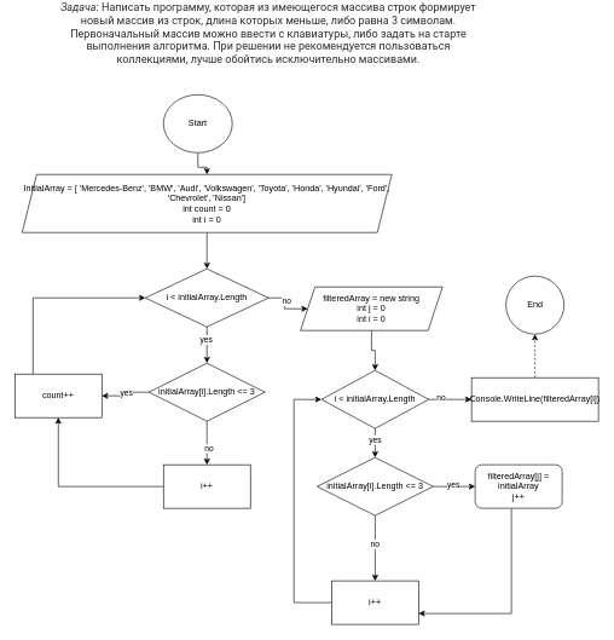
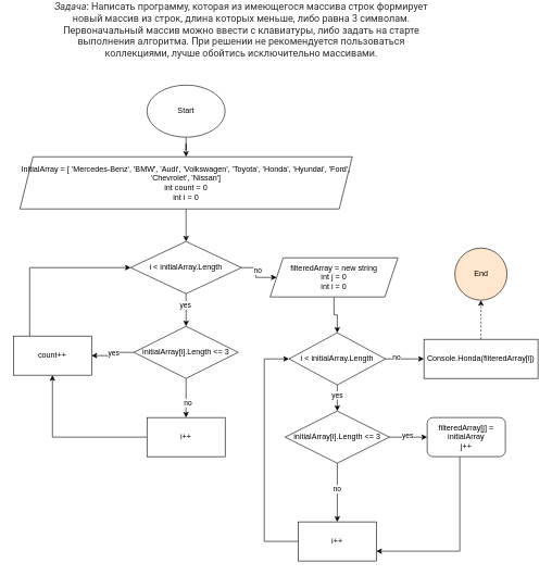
  <mxCell id="0" />
  <mxCell id="1" parent="0" />
  <mxCell id="2" value="" style="edgeStyle=orthogonalEdgeStyle;rounded=0;orthogonalLoop=1;jettySize=auto;html=1;" edge="1" parent="1" source="3" target="5"><mxGeometry relative="1" as="geometry" /></mxCell>
- <mxCell id="3" value="Start" style="ellipse;whiteSpace=wrap;html=1;" vertex="1" parent="1"><mxGeometry x="225" y="120" width="95" height="80" as="geometry" /></mxCell>
+ <mxCell id="3" value="Start" style="ellipse;whiteSpace=wrap;html=1;" vertex="1" parent="1"><mxGeometry x="225" y="120" width="120" height="80" as="geometry" /></mxCell>
  <mxCell id="4" value="" style="edgeStyle=orthogonalEdgeStyle;rounded=0;orthogonalLoop=1;jettySize=auto;html=1;" edge="1" parent="1" source="5" target="10"><mxGeometry relative="1" as="geometry" /></mxCell>
  <mxCell id="5" value="InitialArray = [ 'Mercedes-Benz', 'BMW', 'Audi', 'Volkswagen', 'Toyota', 'Honda', 'Hyundai', 'Ford', 'Chevrolet', 'Nissan']&lt;br&gt;int count = 0&lt;br&gt;int i = 0" style="shape=parallelogram;perimeter=parallelogramPerimeter;whiteSpace=wrap;html=1;fixedSize=1;" vertex="1" parent="1"><mxGeometry x="30" y="230" width="510" height="80" as="geometry" /></mxCell>
  <mxCell id="6" value="" style="edgeStyle=orthogonalEdgeStyle;rounded=0;orthogonalLoop=1;jettySize=auto;html=1;" edge="1" parent="1" source="10" target="12"><mxGeometry relative="1" as="geometry" /></mxCell>
  <mxCell id="7" value="no" style="edgeLabel;html=1;align=center;verticalAlign=middle;resizable=0;points=[];" vertex="1" connectable="0" parent="6"><mxGeometry x="-0.237" y="2" relative="1" as="geometry"><mxPoint as="offset" /></mxGeometry></mxCell>
  <mxCell id="8" value="" style="edgeStyle=orthogonalEdgeStyle;rounded=0;orthogonalLoop=1;jettySize=auto;html=1;" edge="1" parent="1" source="10" target="17"><mxGeometry relative="1" as="geometry" /></mxCell>
  <mxCell id="9" value="yes" style="edgeLabel;html=1;align=center;verticalAlign=middle;resizable=0;points=[];" vertex="1" connectable="0" parent="8"><mxGeometry x="-0.31" y="-2" relative="1" as="geometry"><mxPoint as="offset" /></mxGeometry></mxCell>
  <mxCell id="10" value="i &amp;lt; initialArray.Length" style="rhombus;whiteSpace=wrap;html=1;" vertex="1" parent="1"><mxGeometry x="200" y="360" width="170" height="80" as="geometry" /></mxCell>
  <mxCell id="11" value="" style="edgeStyle=orthogonalEdgeStyle;rounded=0;orthogonalLoop=1;jettySize=auto;html=1;" edge="1" parent="1" source="12" target="27"><mxGeometry relative="1" as="geometry" /></mxCell>
  <mxCell id="12" value="filteredArray = new string&lt;br&gt;int j = 0&lt;br&gt;int i = 0" style="shape=parallelogram;perimeter=parallelogramPerimeter;whiteSpace=wrap;html=1;fixedSize=1;" vertex="1" parent="1"><mxGeometry x="414" y="385" width="196" height="60" as="geometry" /></mxCell>
  <mxCell id="13" value="" style="edgeStyle=orthogonalEdgeStyle;rounded=0;orthogonalLoop=1;jettySize=auto;html=1;" edge="1" parent="1" source="17" target="19"><mxGeometry relative="1" as="geometry" /></mxCell>
  <mxCell id="14" value="yes" style="edgeLabel;html=1;align=center;verticalAlign=middle;resizable=0;points=[];" vertex="1" connectable="0" parent="13"><mxGeometry x="-0.092" y="1" relative="1" as="geometry"><mxPoint as="offset" /></mxGeometry></mxCell>
  <mxCell id="15" value="" style="edgeStyle=orthogonalEdgeStyle;rounded=0;orthogonalLoop=1;jettySize=auto;html=1;" edge="1" parent="1" source="17" target="21"><mxGeometry relative="1" as="geometry" /></mxCell>
  <mxCell id="16" value="no" style="edgeLabel;html=1;align=center;verticalAlign=middle;resizable=0;points=[];" vertex="1" connectable="0" parent="15"><mxGeometry x="0.244" y="2" relative="1" as="geometry"><mxPoint as="offset" /></mxGeometry></mxCell>
  <mxCell id="17" value="initialArray[i].Length &lt;= 3" style="rhombus;whiteSpace=wrap;html=1;" vertex="1" parent="1"><mxGeometry x="205" y="490" width="160" height="80" as="geometry" /></mxCell>
  <mxCell id="18" style="edgeStyle=orthogonalEdgeStyle;rounded=0;orthogonalLoop=1;jettySize=auto;html=1;entryX=0;entryY=0.5;entryDx=0;entryDy=0;" edge="1" parent="1" source="19" target="10"><mxGeometry relative="1" as="geometry"><Array as="points"><mxPoint x="45" y="400" /></Array></mxGeometry></mxCell>
  <mxCell id="19" value="count++" style="whiteSpace=wrap;html=1;" vertex="1" parent="1"><mxGeometry x="20" y="505" width="120" height="60" as="geometry" /></mxCell>
  <mxCell id="20" style="edgeStyle=orthogonalEdgeStyle;rounded=0;orthogonalLoop=1;jettySize=auto;html=1;entryX=0.5;entryY=1;entryDx=0;entryDy=0;" edge="1" parent="1" source="21" target="19"><mxGeometry relative="1" as="geometry" /></mxCell>
  <mxCell id="21" value="i++" style="whiteSpace=wrap;html=1;" vertex="1" parent="1"><mxGeometry x="225" y="630" width="120" height="60" as="geometry" /></mxCell>
  <mxCell id="22" value="&lt;meta charset=&quot;utf-8&quot;&gt;&lt;em style=&quot;font-variant-caps: normal; font-weight: 400; letter-spacing: normal; text-align: start; text-indent: 0px; text-transform: none; word-spacing: 0px; -webkit-text-stroke-width: 0px; text-decoration: none; box-sizing: border-box; caret-color: rgb(44, 45, 48); color: rgb(44, 45, 48); font-family: Onest, Roboto, &amp;quot;San Francisco&amp;quot;, &amp;quot;Helvetica Neue&amp;quot;, Helvetica, Arial; font-size: 15px;&quot;&gt;Задача&lt;/em&gt;&lt;span style=&quot;font-style: normal; font-variant-caps: normal; font-weight: 400; letter-spacing: normal; text-align: start; text-indent: 0px; text-transform: none; word-spacing: 0px; -webkit-text-stroke-width: 0px; text-decoration: none; caret-color: rgb(44, 45, 48); color: rgb(44, 45, 48); font-family: Onest, Roboto, &amp;quot;San Francisco&amp;quot;, &amp;quot;Helvetica Neue&amp;quot;, Helvetica, Arial; font-size: 15px; background-color: rgb(255, 255, 255); float: none; display: inline !important;&quot;&gt;: Написать программу, которая из имеющегося массива строк формирует новый массив из строк, длина которых меньше, либо равна 3 символам. Первоначальный массив можно ввести с клавиатуры, либо задать на старте выполнения алгоритма. При решении не рекомендуется пользоваться коллекциями, лучше обойтись исключительно массивами.&lt;/span&gt;&lt;br style=&quot;font-style: normal; font-variant-caps: normal; font-weight: 400; letter-spacing: normal; text-align: start; text-indent: 0px; text-transform: none; word-spacing: 0px; -webkit-text-stroke-width: 0px; text-decoration: none; box-sizing: border-box; caret-color: rgb(44, 45, 48); color: rgb(44, 45, 48); font-family: Onest, Roboto, &amp;quot;San Francisco&amp;quot;, &amp;quot;Helvetica Neue&amp;quot;, Helvetica, Arial; font-size: 15px;&quot;&gt;" style="text;html=1;strokeColor=none;fillColor=none;align=center;verticalAlign=middle;whiteSpace=wrap;rounded=0;" vertex="1" parent="1"><mxGeometry x="80" y="20" width="580" height="30" as="geometry" /></mxCell>
  <mxCell id="23" value="" style="edgeStyle=orthogonalEdgeStyle;rounded=0;orthogonalLoop=1;jettySize=auto;html=1;" edge="1" parent="1" source="27" target="32"><mxGeometry relative="1" as="geometry" /></mxCell>
  <mxCell id="24" value="yes" style="edgeLabel;html=1;align=center;verticalAlign=middle;resizable=0;points=[];" vertex="1" connectable="0" parent="23"><mxGeometry x="-0.259" y="-1" relative="1" as="geometry"><mxPoint as="offset" /></mxGeometry></mxCell>
  <mxCell id="25" value="" style="edgeStyle=orthogonalEdgeStyle;rounded=0;orthogonalLoop=1;jettySize=auto;html=1;" edge="1" parent="1" source="27" target="38"><mxGeometry relative="1" as="geometry" /></mxCell>
  <mxCell id="26" value="no" style="edgeLabel;html=1;align=center;verticalAlign=middle;resizable=0;points=[];" vertex="1" connectable="0" parent="25"><mxGeometry x="-0.443" y="3" relative="1" as="geometry"><mxPoint as="offset" /></mxGeometry></mxCell>
  <mxCell id="27" value="i &lt; initialArray.Length" style="rhombus;whiteSpace=wrap;html=1;" vertex="1" parent="1"><mxGeometry x="443" y="500" width="148" height="80" as="geometry" /></mxCell>
  <mxCell id="28" value="" style="edgeStyle=orthogonalEdgeStyle;rounded=0;orthogonalLoop=1;jettySize=auto;html=1;" edge="1" parent="1" source="32" target="34"><mxGeometry relative="1" as="geometry" /></mxCell>
  <mxCell id="29" value="yes" style="edgeLabel;html=1;align=center;verticalAlign=middle;resizable=0;points=[];" vertex="1" connectable="0" parent="28"><mxGeometry x="-0.08" y="3" relative="1" as="geometry"><mxPoint as="offset" /></mxGeometry></mxCell>
  <mxCell id="30" value="" style="edgeStyle=orthogonalEdgeStyle;rounded=0;orthogonalLoop=1;jettySize=auto;html=1;" edge="1" parent="1" source="32" target="36"><mxGeometry relative="1" as="geometry" /></mxCell>
  <mxCell id="31" value="no" style="edgeLabel;html=1;align=center;verticalAlign=middle;resizable=0;points=[];" vertex="1" connectable="0" parent="30"><mxGeometry x="-0.133" y="-1" relative="1" as="geometry"><mxPoint as="offset" /></mxGeometry></mxCell>
  <mxCell id="32" value="initialArray[i].Length &lt;= 3" style="rhombus;whiteSpace=wrap;html=1;" vertex="1" parent="1"><mxGeometry x="437" y="620" width="160" height="80" as="geometry" /></mxCell>
  <mxCell id="33" style="edgeStyle=orthogonalEdgeStyle;rounded=0;orthogonalLoop=1;jettySize=auto;html=1;entryX=1;entryY=0.75;entryDx=0;entryDy=0;" edge="1" parent="1" source="34" target="36"><mxGeometry relative="1" as="geometry"><Array as="points"><mxPoint x="705" y="835" /></Array></mxGeometry></mxCell>
  <mxCell id="34" value="filteredArray[j] = initialArray&lt;br&gt;j++" style="whiteSpace=wrap;html=1;rounded=1;" vertex="1" parent="1"><mxGeometry x="655" y="630" width="120" height="60" as="geometry" /></mxCell>
  <mxCell id="35" style="edgeStyle=orthogonalEdgeStyle;rounded=0;orthogonalLoop=1;jettySize=auto;html=1;entryX=0;entryY=0.5;entryDx=0;entryDy=0;" edge="1" parent="1" source="36" target="27"><mxGeometry relative="1" as="geometry"><Array as="points"><mxPoint x="405" y="820" /><mxPoint x="405" y="540" /></Array></mxGeometry></mxCell>
  <mxCell id="36" value="i++" style="whiteSpace=wrap;html=1;" vertex="1" parent="1"><mxGeometry x="457" y="790" width="120" height="60" as="geometry" /></mxCell>
  <mxCell id="37" value="" style="edgeStyle=orthogonalEdgeStyle;rounded=0;orthogonalLoop=1;jettySize=auto;html=1;dashed=1;" edge="1" parent="1" source="38" target="39"><mxGeometry relative="1" as="geometry" /></mxCell>
- <mxCell id="38" value="Console.WriteLine(filteredArray[i])" style="whiteSpace=wrap;html=1;" vertex="1" parent="1"><mxGeometry x="650" y="510" width="175" height="60" as="geometry" /></mxCell>
- <mxCell id="39" value="End" style="ellipse;whiteSpace=wrap;html=1;" vertex="1" parent="1"><mxGeometry x="697.5" y="370" width="80" height="80" as="geometry" /></mxCell>
+ <mxCell id="38" value="Console.Honda(filteredArray[i])" style="whiteSpace=wrap;html=1;" vertex="1" parent="1"><mxGeometry x="650" y="510" width="175" height="60" as="geometry" /></mxCell>
+ <mxCell id="39" value="End" style="ellipse;whiteSpace=wrap;html=1;fillColor=#ffe6cc;" vertex="1" parent="1"><mxGeometry x="697.5" y="370" width="80" height="80" as="geometry" /></mxCell>
